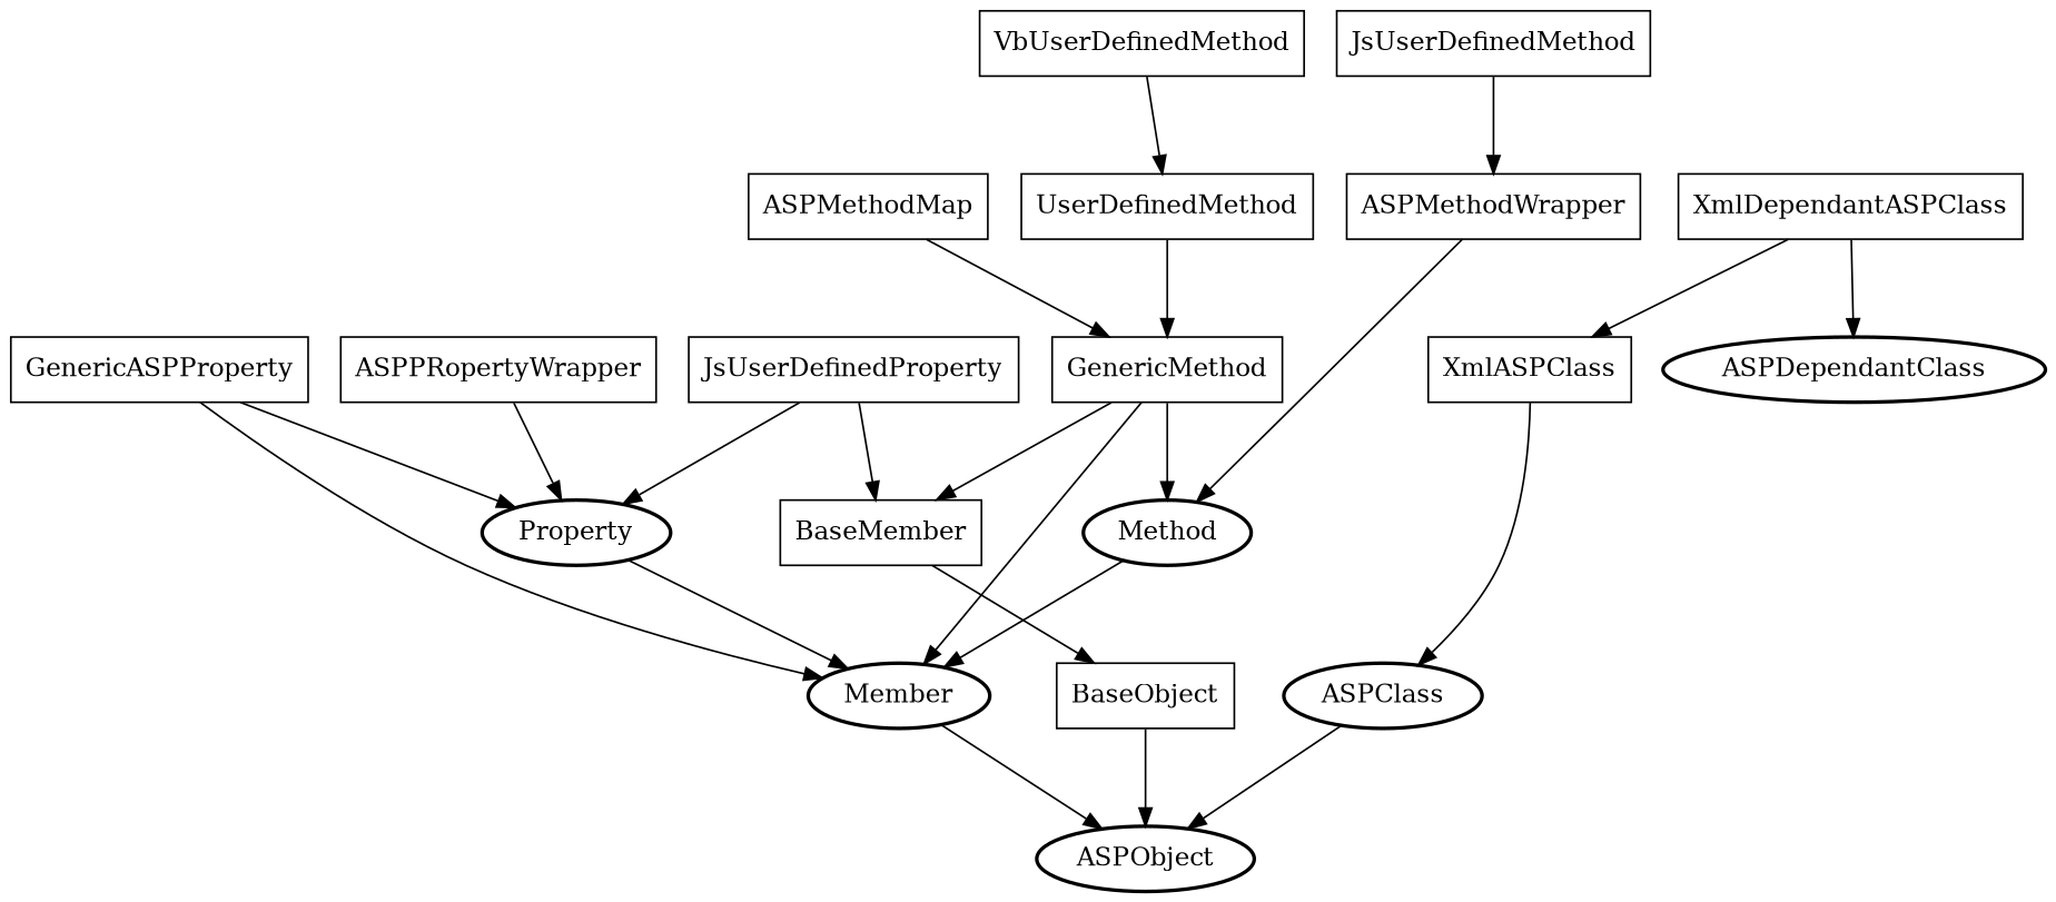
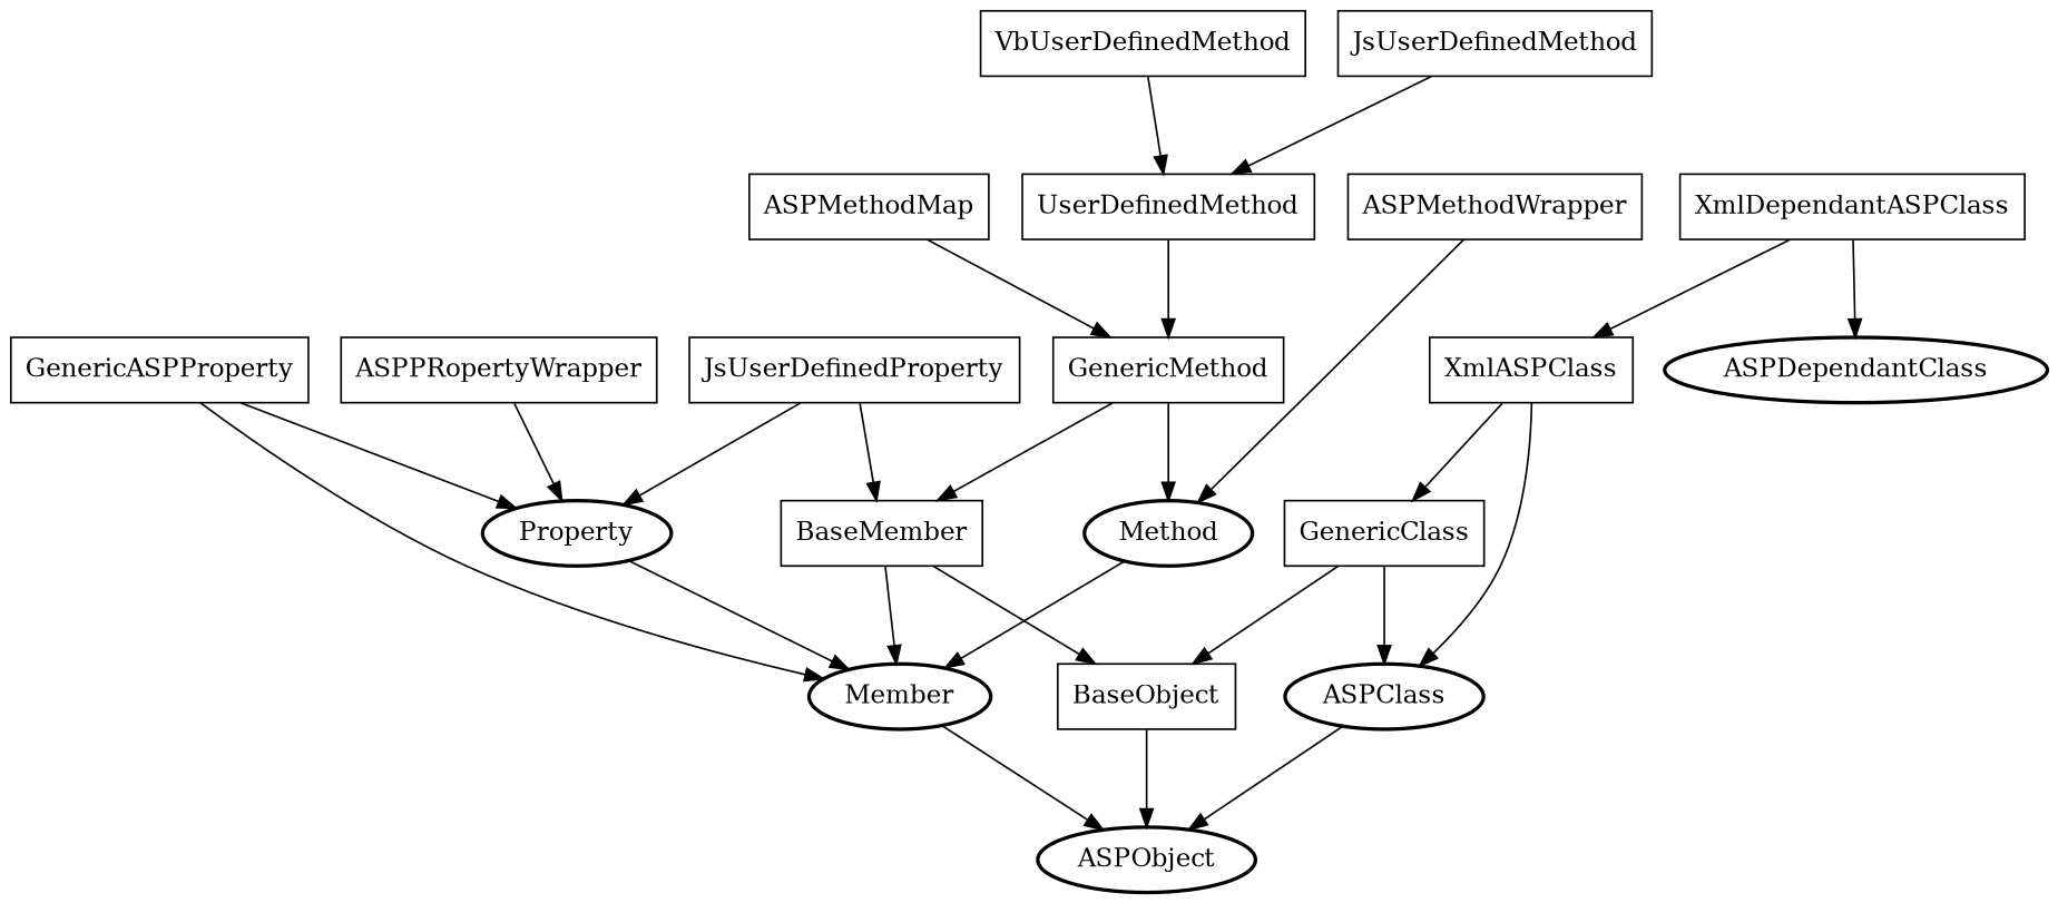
  digraph {
    ranksep=0.75
    node [shape=box]
    ASPObject [shape=ellipse style=bold]
    ASPClass [shape=ellipse style=bold]
    ASPDependantClass [shape=ellipse style=bold]
    Member [shape=ellipse style=bold]
    Property [shape=ellipse style=bold]
    Method [shape=ellipse style=bold]
    BaseObject
+   GenericClass
    XmlASPClass
    XmlDependantASPClass
    BaseMember
    ASPMethodWrapper
    ASPPRopertyWrapper
    GenericASPProperty
    JsUserDefinedProperty
    GenericMethod
    ASPMethodMap
    UserDefinedMethod
    JsUserDefinedMethod
    VbUserDefinedMethod
    subgraph sub_1 {
      ASPObject
      ASPClass
      ASPDependantClass
      Member
      Property
      Method
    }
    ASPClass -> ASPObject
    Member -> ASPObject
    Property -> Member
    Method -> Member
    BaseObject -> ASPObject
+   GenericClass -> ASPClass
+   GenericClass -> BaseObject
    XmlASPClass -> ASPClass
+   XmlASPClass -> GenericClass
    XmlDependantASPClass -> ASPDependantClass
    XmlDependantASPClass -> XmlASPClass
-   GenericMethod -> Member
+   BaseMember -> Member
    BaseMember -> BaseObject
    ASPMethodWrapper -> Method
    ASPPRopertyWrapper -> Property
    GenericASPProperty -> Member
    GenericASPProperty -> Property
    JsUserDefinedProperty -> Property
    JsUserDefinedProperty -> BaseMember
    GenericMethod -> Method
    GenericMethod -> BaseMember
    ASPMethodMap -> GenericMethod
    UserDefinedMethod -> GenericMethod
-   JsUserDefinedMethod -> ASPMethodWrapper
+   JsUserDefinedMethod -> UserDefinedMethod
    VbUserDefinedMethod -> UserDefinedMethod
  }
